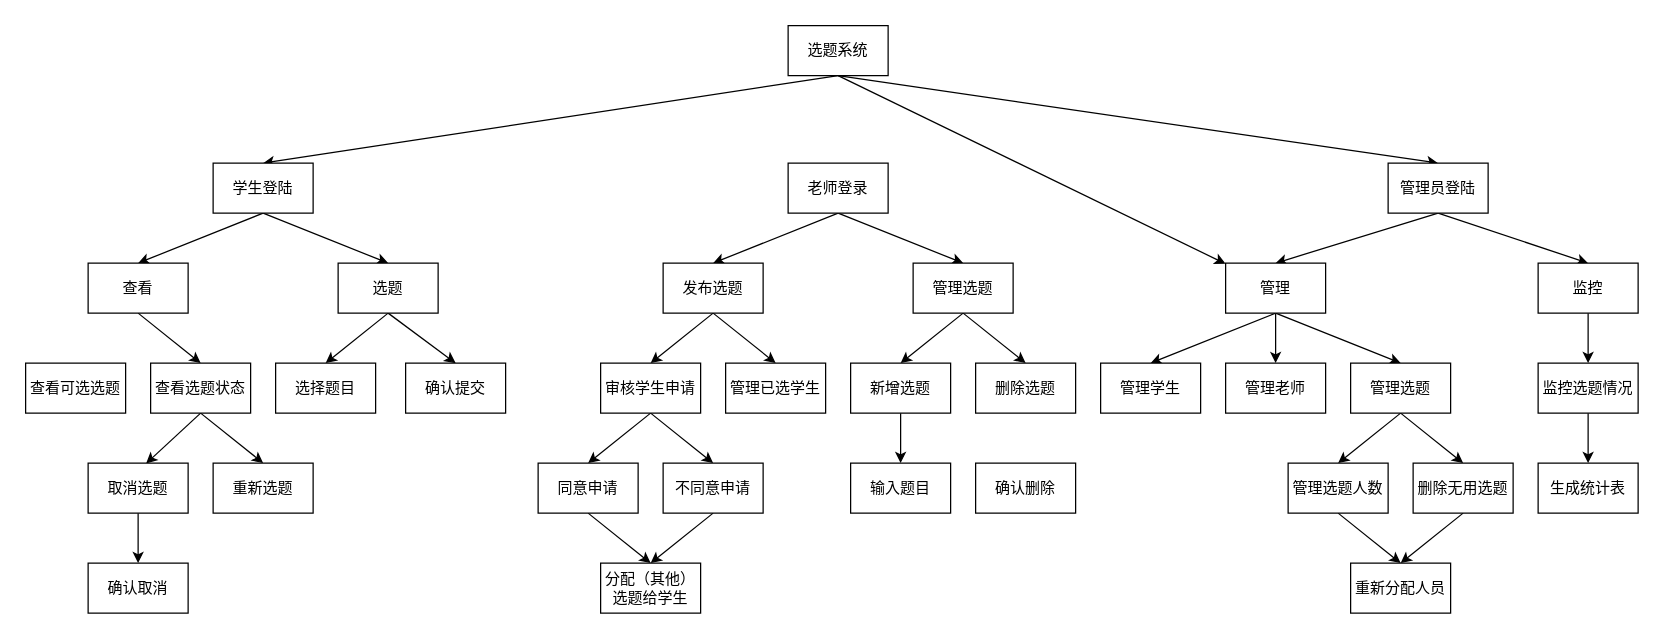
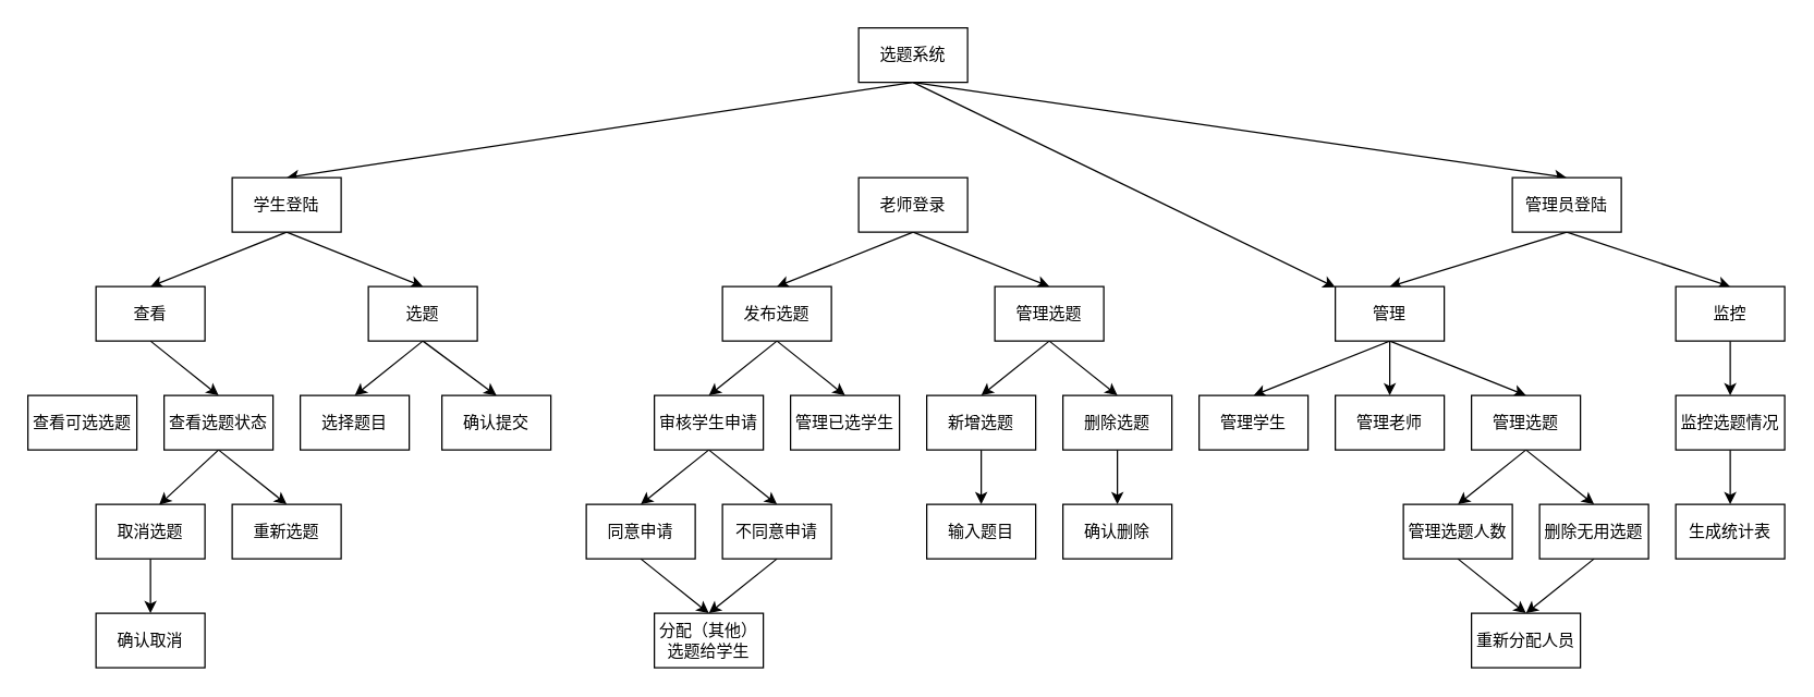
  <mxCell id="0" />
  <mxCell id="1" parent="0" />
  <mxCell id="2" style="edgeStyle=none;html=1;exitX=0.5;exitY=1;exitDx=0;exitDy=0;" edge="1" parent="1" source="5" target="43"><mxGeometry relative="1" as="geometry" /></mxCell>
  <mxCell id="3" style="edgeStyle=none;html=1;exitX=0.5;exitY=1;exitDx=0;exitDy=0;entryX=0.5;entryY=0;entryDx=0;entryDy=0;" edge="1" parent="1" source="5" target="8"><mxGeometry relative="1" as="geometry" /></mxCell>
  <mxCell id="4" style="edgeStyle=none;html=1;exitX=0.5;exitY=1;exitDx=0;exitDy=0;entryX=0.5;entryY=0;entryDx=0;entryDy=0;" edge="1" parent="1" source="5" target="14"><mxGeometry relative="1" as="geometry" /></mxCell>
  <mxCell id="5" value="选题系统" style="rounded=0;whiteSpace=wrap;html=1;" vertex="1" parent="1"><mxGeometry x="630" y="20" width="80" height="40" as="geometry" /></mxCell>
  <mxCell id="6" style="edgeStyle=none;html=1;exitX=0.5;exitY=1;exitDx=0;exitDy=0;entryX=0.5;entryY=0;entryDx=0;entryDy=0;" edge="1" parent="1" source="8" target="43"><mxGeometry relative="1" as="geometry" /></mxCell>
  <mxCell id="7" style="edgeStyle=none;html=1;exitX=0.5;exitY=1;exitDx=0;exitDy=0;entryX=0.5;entryY=0;entryDx=0;entryDy=0;" edge="1" parent="1" source="8" target="45"><mxGeometry relative="1" as="geometry" /></mxCell>
  <mxCell id="8" value="管理员登陆" style="rounded=0;whiteSpace=wrap;html=1;" vertex="1" parent="1"><mxGeometry x="1110" y="130" width="80" height="40" as="geometry" /></mxCell>
  <mxCell id="9" style="edgeStyle=none;html=1;exitX=0.5;exitY=1;exitDx=0;exitDy=0;entryX=0.5;entryY=0;entryDx=0;entryDy=0;" edge="1" parent="1" source="11" target="28"><mxGeometry relative="1" as="geometry" /></mxCell>
  <mxCell id="10" style="edgeStyle=none;html=1;exitX=0.5;exitY=1;exitDx=0;exitDy=0;entryX=0.5;entryY=0;entryDx=0;entryDy=0;" edge="1" parent="1" source="11" target="31"><mxGeometry relative="1" as="geometry" /></mxCell>
  <mxCell id="11" value="老师登录" style="rounded=0;whiteSpace=wrap;html=1;" vertex="1" parent="1"><mxGeometry x="630" y="130" width="80" height="40" as="geometry" /></mxCell>
  <mxCell id="12" style="edgeStyle=none;html=1;exitX=0.5;exitY=1;exitDx=0;exitDy=0;entryX=0.5;entryY=0;entryDx=0;entryDy=0;" edge="1" parent="1" source="14" target="16"><mxGeometry relative="1" as="geometry" /></mxCell>
  <mxCell id="13" style="edgeStyle=none;html=1;exitX=0.5;exitY=1;exitDx=0;exitDy=0;entryX=0.5;entryY=0;entryDx=0;entryDy=0;" edge="1" parent="1" source="14" target="19"><mxGeometry relative="1" as="geometry" /></mxCell>
  <mxCell id="14" value="学生登陆" style="rounded=0;whiteSpace=wrap;html=1;" vertex="1" parent="1"><mxGeometry x="170" y="130" width="80" height="40" as="geometry" /></mxCell>
  <mxCell id="15" style="edgeStyle=none;html=1;exitX=0.5;exitY=1;exitDx=0;exitDy=0;entryX=0.5;entryY=0;entryDx=0;entryDy=0;" edge="1" parent="1" source="16" target="23"><mxGeometry relative="1" as="geometry" /></mxCell>
  <mxCell id="16" value="查看" style="rounded=0;whiteSpace=wrap;html=1;" vertex="1" parent="1"><mxGeometry x="70" y="210" width="80" height="40" as="geometry" /></mxCell>
  <mxCell id="17" style="edgeStyle=none;html=1;exitX=0.5;exitY=1;exitDx=0;exitDy=0;entryX=0.5;entryY=0;entryDx=0;entryDy=0;" edge="1" parent="1" source="19" target="25"><mxGeometry relative="1" as="geometry" /></mxCell>
  <mxCell id="18" style="edgeStyle=none;html=1;exitX=0.5;exitY=1;exitDx=0;exitDy=0;entryX=0.5;entryY=0;entryDx=0;entryDy=0;" edge="1" parent="1" source="19" target="24"><mxGeometry relative="1" as="geometry" /></mxCell>
  <mxCell id="19" value="选题" style="rounded=0;whiteSpace=wrap;html=1;" vertex="1" parent="1"><mxGeometry x="270" y="210" width="80" height="40" as="geometry" /></mxCell>
  <mxCell id="20" value="查看可选选题" style="rounded=0;whiteSpace=wrap;html=1;" vertex="1" parent="1"><mxGeometry x="20" y="290" width="80" height="40" as="geometry" /></mxCell>
  <mxCell id="21" style="edgeStyle=none;html=1;exitX=0.5;exitY=1;exitDx=0;exitDy=0;entryX=0.58;entryY=0.008;entryDx=0;entryDy=0;entryPerimeter=0;" edge="1" parent="1" source="23" target="60"><mxGeometry relative="1" as="geometry" /></mxCell>
  <mxCell id="22" style="edgeStyle=none;html=1;exitX=0.5;exitY=1;exitDx=0;exitDy=0;entryX=0.5;entryY=0;entryDx=0;entryDy=0;" edge="1" parent="1" source="23" target="61"><mxGeometry relative="1" as="geometry" /></mxCell>
  <mxCell id="23" value="查看选题状态" style="rounded=0;whiteSpace=wrap;html=1;" vertex="1" parent="1"><mxGeometry x="120" y="290" width="80" height="40" as="geometry" /></mxCell>
  <mxCell id="24" value="选择题目" style="rounded=0;whiteSpace=wrap;html=1;" vertex="1" parent="1"><mxGeometry x="220" y="290" width="80" height="40" as="geometry" /></mxCell>
  <mxCell id="25" value="确认提交" style="rounded=0;whiteSpace=wrap;html=1;" vertex="1" parent="1"><mxGeometry x="324" y="290" width="80" height="40" as="geometry" /></mxCell>
  <mxCell id="26" style="edgeStyle=none;html=1;exitX=0.5;exitY=1;exitDx=0;exitDy=0;entryX=0.5;entryY=0;entryDx=0;entryDy=0;" edge="1" parent="1" source="28" target="34"><mxGeometry relative="1" as="geometry" /></mxCell>
  <mxCell id="27" style="edgeStyle=none;html=1;exitX=0.5;exitY=1;exitDx=0;exitDy=0;entryX=0.5;entryY=0;entryDx=0;entryDy=0;" edge="1" parent="1" source="28" target="35"><mxGeometry relative="1" as="geometry" /></mxCell>
  <mxCell id="28" value="发布选题" style="rounded=0;whiteSpace=wrap;html=1;" vertex="1" parent="1"><mxGeometry x="530" y="210" width="80" height="40" as="geometry" /></mxCell>
  <mxCell id="29" style="edgeStyle=none;html=1;exitX=0.5;exitY=1;exitDx=0;exitDy=0;entryX=0.5;entryY=0;entryDx=0;entryDy=0;" edge="1" parent="1" source="31" target="64"><mxGeometry relative="1" as="geometry" /></mxCell>
  <mxCell id="30" style="edgeStyle=none;html=1;exitX=0.5;exitY=1;exitDx=0;exitDy=0;entryX=0.5;entryY=0;entryDx=0;entryDy=0;" edge="1" parent="1" source="31" target="66"><mxGeometry relative="1" as="geometry" /></mxCell>
  <mxCell id="31" value="管理选题" style="rounded=0;whiteSpace=wrap;html=1;" vertex="1" parent="1"><mxGeometry x="730" y="210" width="80" height="40" as="geometry" /></mxCell>
  <mxCell id="32" style="edgeStyle=none;html=1;exitX=0.5;exitY=1;exitDx=0;exitDy=0;entryX=0.5;entryY=0;entryDx=0;entryDy=0;" edge="1" parent="1" source="34" target="37"><mxGeometry relative="1" as="geometry" /></mxCell>
  <mxCell id="33" style="edgeStyle=none;html=1;exitX=0.5;exitY=1;exitDx=0;exitDy=0;entryX=0.5;entryY=0;entryDx=0;entryDy=0;" edge="1" parent="1" source="34" target="39"><mxGeometry relative="1" as="geometry" /></mxCell>
  <mxCell id="34" value="审核学生申请" style="rounded=0;whiteSpace=wrap;html=1;" vertex="1" parent="1"><mxGeometry x="480" y="290" width="80" height="40" as="geometry" /></mxCell>
  <mxCell id="35" value="管理已选学生" style="rounded=0;whiteSpace=wrap;html=1;" vertex="1" parent="1"><mxGeometry x="580" y="290" width="80" height="40" as="geometry" /></mxCell>
  <mxCell id="36" style="edgeStyle=none;html=1;exitX=0.5;exitY=1;exitDx=0;exitDy=0;entryX=0.5;entryY=0;entryDx=0;entryDy=0;" edge="1" parent="1" source="37" target="69"><mxGeometry relative="1" as="geometry" /></mxCell>
  <mxCell id="37" value="同意申请" style="rounded=0;whiteSpace=wrap;html=1;" vertex="1" parent="1"><mxGeometry x="430" y="370" width="80" height="40" as="geometry" /></mxCell>
  <mxCell id="38" style="edgeStyle=none;html=1;exitX=0.5;exitY=1;exitDx=0;exitDy=0;" edge="1" parent="1" source="39"><mxGeometry relative="1" as="geometry"><mxPoint x="520" y="450" as="targetPoint" /></mxGeometry></mxCell>
  <mxCell id="39" value="不同意申请" style="rounded=0;whiteSpace=wrap;html=1;" vertex="1" parent="1"><mxGeometry x="530" y="370" width="80" height="40" as="geometry" /></mxCell>
  <mxCell id="40" style="edgeStyle=none;html=1;exitX=0.5;exitY=1;exitDx=0;exitDy=0;entryX=0.5;entryY=0;entryDx=0;entryDy=0;" edge="1" parent="1" source="43" target="46"><mxGeometry relative="1" as="geometry" /></mxCell>
  <mxCell id="41" style="edgeStyle=none;html=1;exitX=0.5;exitY=1;exitDx=0;exitDy=0;entryX=0.5;entryY=0;entryDx=0;entryDy=0;" edge="1" parent="1" source="43" target="47"><mxGeometry relative="1" as="geometry" /></mxCell>
  <mxCell id="42" style="edgeStyle=none;html=1;exitX=0.5;exitY=1;exitDx=0;exitDy=0;entryX=0.5;entryY=0;entryDx=0;entryDy=0;" edge="1" parent="1" source="43" target="50"><mxGeometry relative="1" as="geometry" /></mxCell>
  <mxCell id="43" value="管理" style="rounded=0;whiteSpace=wrap;html=1;" vertex="1" parent="1"><mxGeometry x="980" y="210" width="80" height="40" as="geometry" /></mxCell>
  <mxCell id="44" style="edgeStyle=none;html=1;exitX=0.5;exitY=1;exitDx=0;exitDy=0;entryX=0.5;entryY=0;entryDx=0;entryDy=0;" edge="1" parent="1" source="45" target="52"><mxGeometry relative="1" as="geometry" /></mxCell>
  <mxCell id="45" value="监控" style="rounded=0;whiteSpace=wrap;html=1;" vertex="1" parent="1"><mxGeometry x="1230" y="210" width="80" height="40" as="geometry" /></mxCell>
  <mxCell id="46" value="管理学生" style="rounded=0;whiteSpace=wrap;html=1;" vertex="1" parent="1"><mxGeometry x="880" y="290" width="80" height="40" as="geometry" /></mxCell>
  <mxCell id="47" value="管理老师" style="rounded=0;whiteSpace=wrap;html=1;" vertex="1" parent="1"><mxGeometry x="980" y="290" width="80" height="40" as="geometry" /></mxCell>
  <mxCell id="48" style="edgeStyle=none;html=1;exitX=0.5;exitY=1;exitDx=0;exitDy=0;entryX=0.5;entryY=0;entryDx=0;entryDy=0;" edge="1" parent="1" source="50" target="55"><mxGeometry relative="1" as="geometry" /></mxCell>
  <mxCell id="49" style="edgeStyle=none;html=1;exitX=0.5;exitY=1;exitDx=0;exitDy=0;entryX=0.5;entryY=0;entryDx=0;entryDy=0;" edge="1" parent="1" source="50" target="58"><mxGeometry relative="1" as="geometry" /></mxCell>
  <mxCell id="50" value="管理选题" style="rounded=0;whiteSpace=wrap;html=1;" vertex="1" parent="1"><mxGeometry x="1080" y="290" width="80" height="40" as="geometry" /></mxCell>
  <mxCell id="51" style="edgeStyle=none;html=1;exitX=0.5;exitY=1;exitDx=0;exitDy=0;entryX=0.5;entryY=0;entryDx=0;entryDy=0;" edge="1" parent="1" source="52" target="53"><mxGeometry relative="1" as="geometry" /></mxCell>
  <mxCell id="52" value="监控选题情况" style="rounded=0;whiteSpace=wrap;html=1;" vertex="1" parent="1"><mxGeometry x="1230" y="290" width="80" height="40" as="geometry" /></mxCell>
  <mxCell id="53" value="生成统计表" style="rounded=0;whiteSpace=wrap;html=1;" vertex="1" parent="1"><mxGeometry x="1230" y="370" width="80" height="40" as="geometry" /></mxCell>
  <mxCell id="54" style="edgeStyle=none;html=1;exitX=0.5;exitY=1;exitDx=0;exitDy=0;entryX=0.5;entryY=0;entryDx=0;entryDy=0;" edge="1" parent="1" source="55" target="56"><mxGeometry relative="1" as="geometry" /></mxCell>
  <mxCell id="55" value="管理选题人数" style="rounded=0;whiteSpace=wrap;html=1;" vertex="1" parent="1"><mxGeometry x="1030" y="370" width="80" height="40" as="geometry" /></mxCell>
  <mxCell id="56" value="重新分配人员" style="rounded=0;whiteSpace=wrap;html=1;" vertex="1" parent="1"><mxGeometry x="1080" y="450" width="80" height="40" as="geometry" /></mxCell>
  <mxCell id="57" style="edgeStyle=none;html=1;exitX=0.5;exitY=1;exitDx=0;exitDy=0;entryX=0.5;entryY=0;entryDx=0;entryDy=0;" edge="1" parent="1" source="58" target="56"><mxGeometry relative="1" as="geometry" /></mxCell>
  <mxCell id="58" value="删除无用选题" style="rounded=0;whiteSpace=wrap;html=1;" vertex="1" parent="1"><mxGeometry x="1130" y="370" width="80" height="40" as="geometry" /></mxCell>
  <mxCell id="59" style="edgeStyle=none;html=1;exitX=0.5;exitY=1;exitDx=0;exitDy=0;entryX=0.5;entryY=0;entryDx=0;entryDy=0;" edge="1" parent="1" source="60" target="62"><mxGeometry relative="1" as="geometry" /></mxCell>
  <mxCell id="60" value="取消选题" style="rounded=0;whiteSpace=wrap;html=1;" vertex="1" parent="1"><mxGeometry x="70" y="370" width="80" height="40" as="geometry" /></mxCell>
  <mxCell id="61" value="重新选题" style="rounded=0;whiteSpace=wrap;html=1;" vertex="1" parent="1"><mxGeometry x="170" y="370" width="80" height="40" as="geometry" /></mxCell>
  <mxCell id="62" value="确认取消" style="rounded=0;whiteSpace=wrap;html=1;" vertex="1" parent="1"><mxGeometry x="70" y="450" width="80" height="40" as="geometry" /></mxCell>
  <mxCell id="63" style="edgeStyle=none;html=1;exitX=0.5;exitY=1;exitDx=0;exitDy=0;entryX=0.5;entryY=0;entryDx=0;entryDy=0;" edge="1" parent="1" source="64" target="67"><mxGeometry relative="1" as="geometry" /></mxCell>
  <mxCell id="64" value="新增选题" style="rounded=0;whiteSpace=wrap;html=1;" vertex="1" parent="1"><mxGeometry x="680" y="290" width="80" height="40" as="geometry" /></mxCell>
+ <mxCell id="65" style="edgeStyle=none;html=1;exitX=0.5;exitY=1;exitDx=0;exitDy=0;entryX=0.5;entryY=0;entryDx=0;entryDy=0;" edge="1" parent="1" source="66" target="68"><mxGeometry relative="1" as="geometry" /></mxCell>
  <mxCell id="66" value="删除选题" style="rounded=0;whiteSpace=wrap;html=1;" vertex="1" parent="1"><mxGeometry x="780" y="290" width="80" height="40" as="geometry" /></mxCell>
  <mxCell id="67" value="输入题目" style="rounded=0;whiteSpace=wrap;html=1;" vertex="1" parent="1"><mxGeometry x="680" y="370" width="80" height="40" as="geometry" /></mxCell>
  <mxCell id="68" value="确认删除" style="rounded=0;whiteSpace=wrap;html=1;" vertex="1" parent="1"><mxGeometry x="780" y="370" width="80" height="40" as="geometry" /></mxCell>
  <mxCell id="69" value="分配（其他）选题给学生" style="rounded=0;whiteSpace=wrap;html=1;" vertex="1" parent="1"><mxGeometry x="480" y="450" width="80" height="40" as="geometry" /></mxCell>
